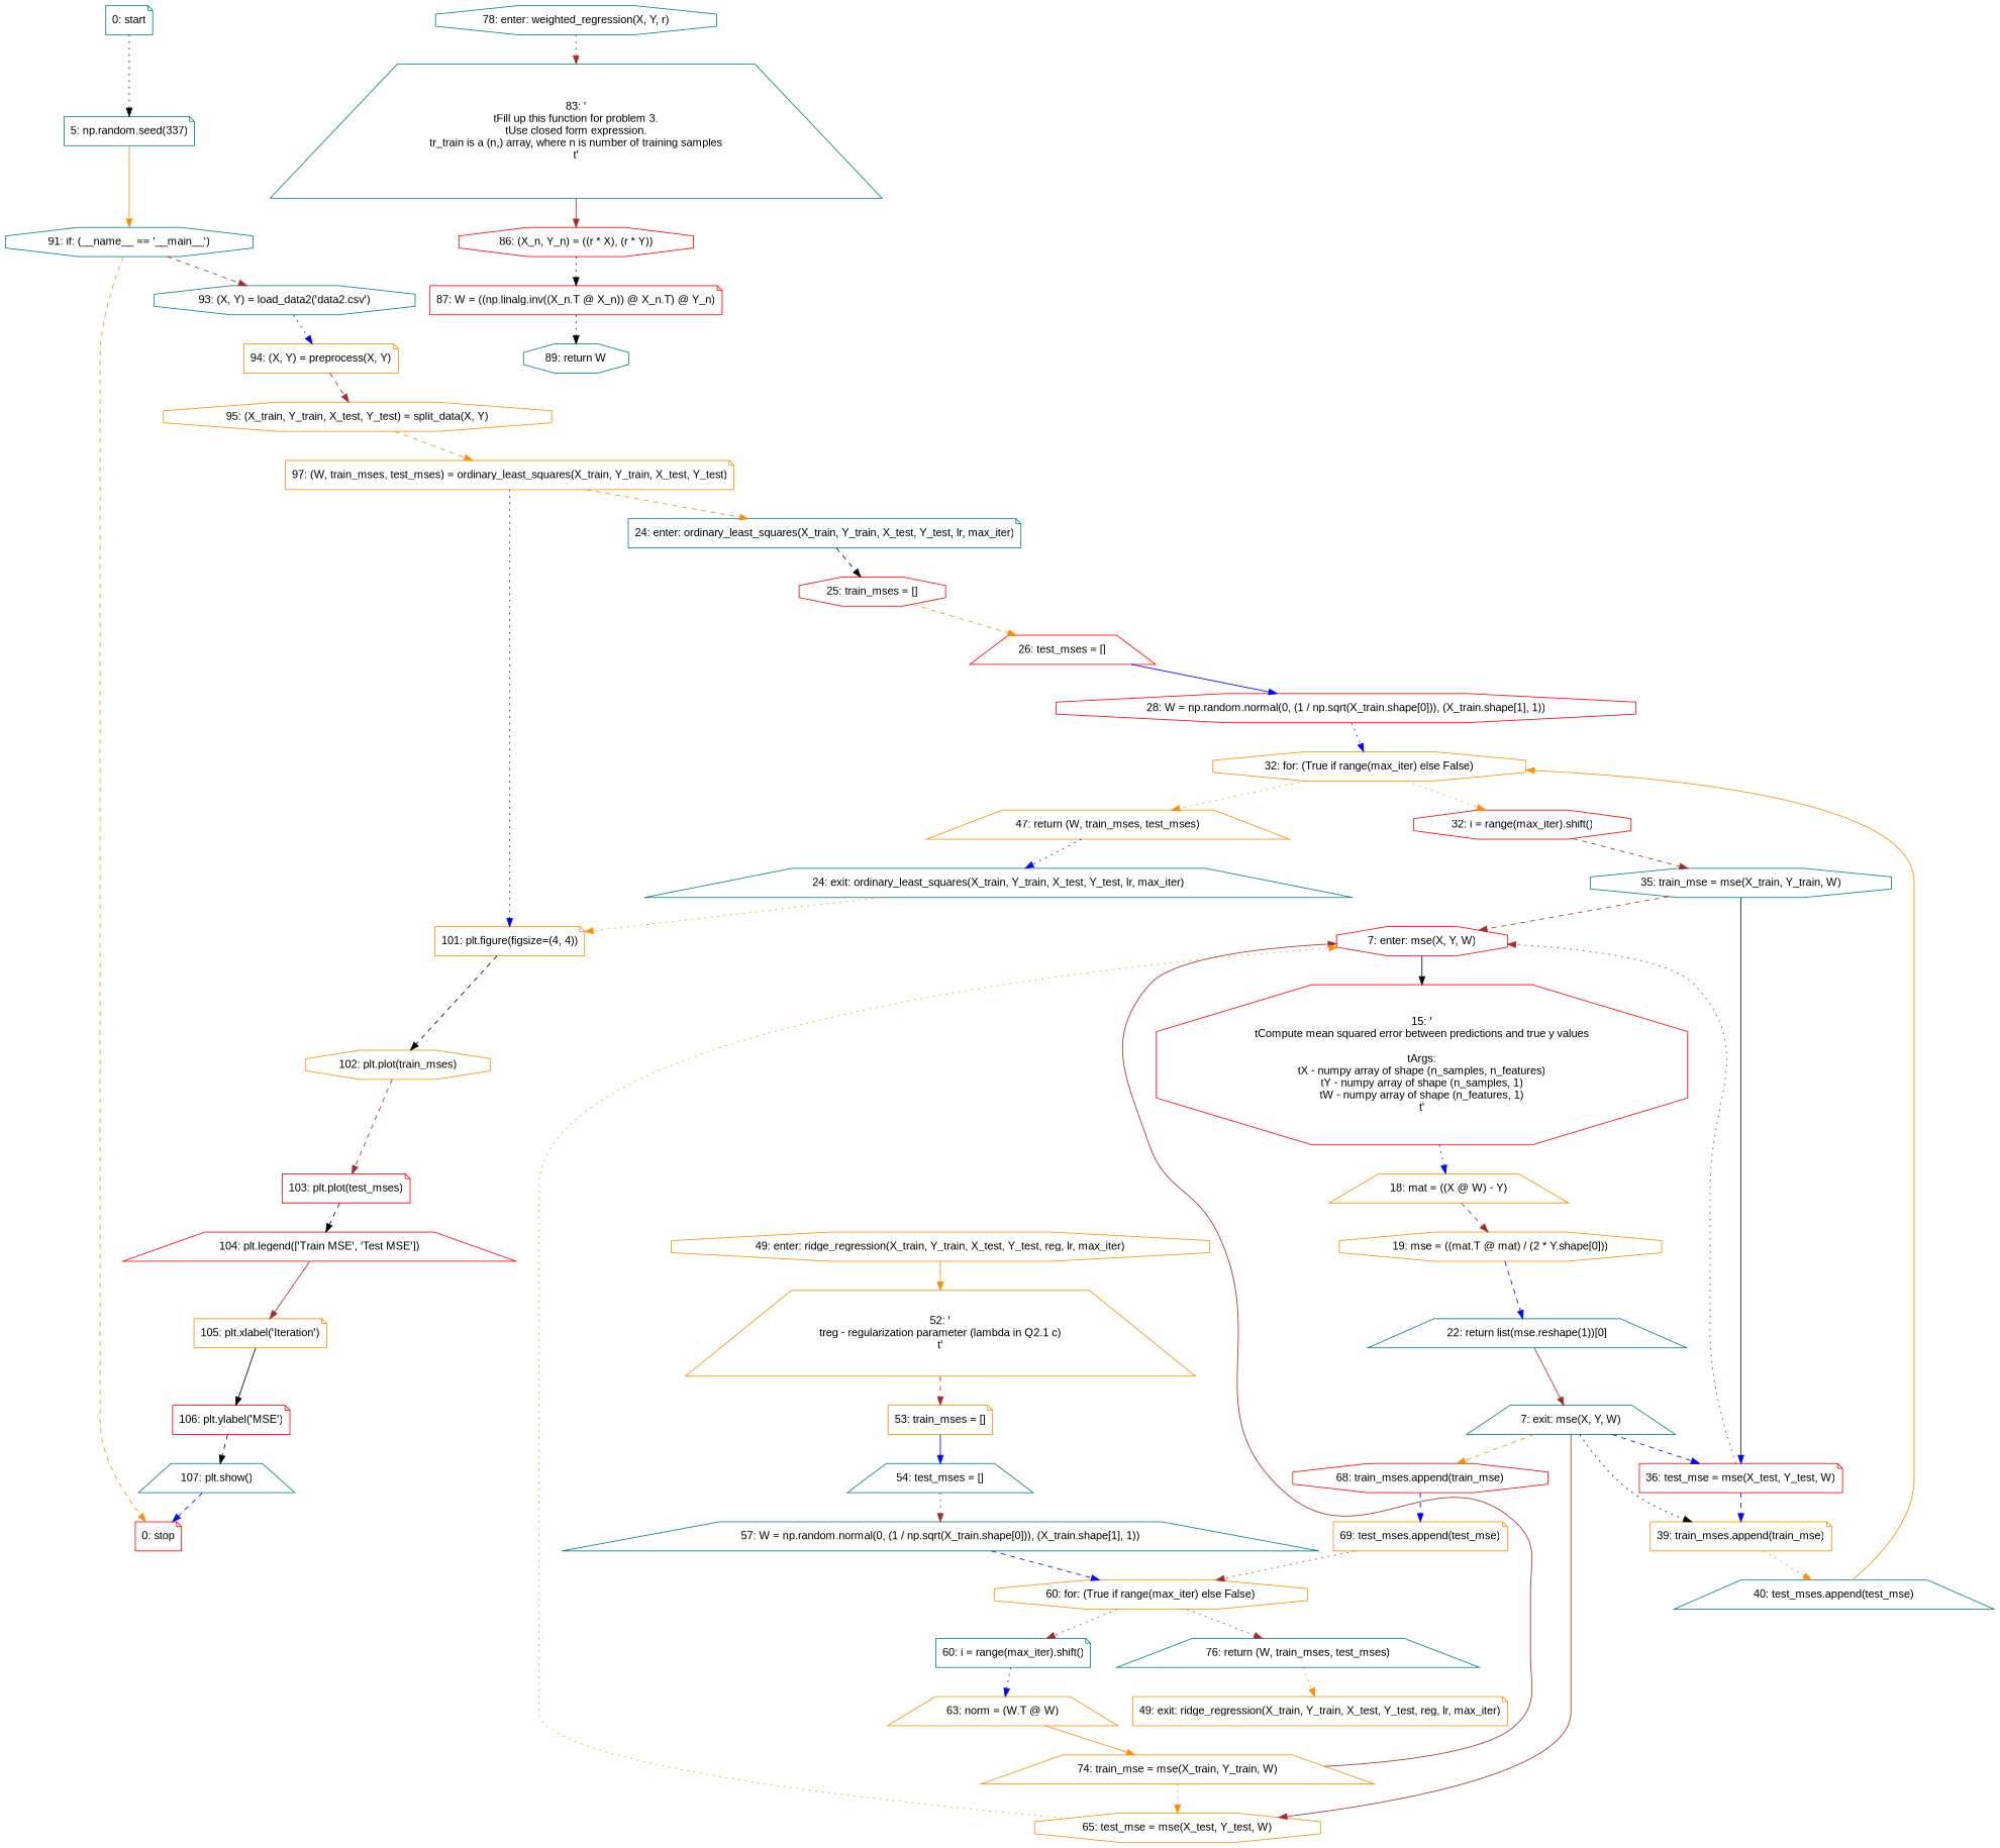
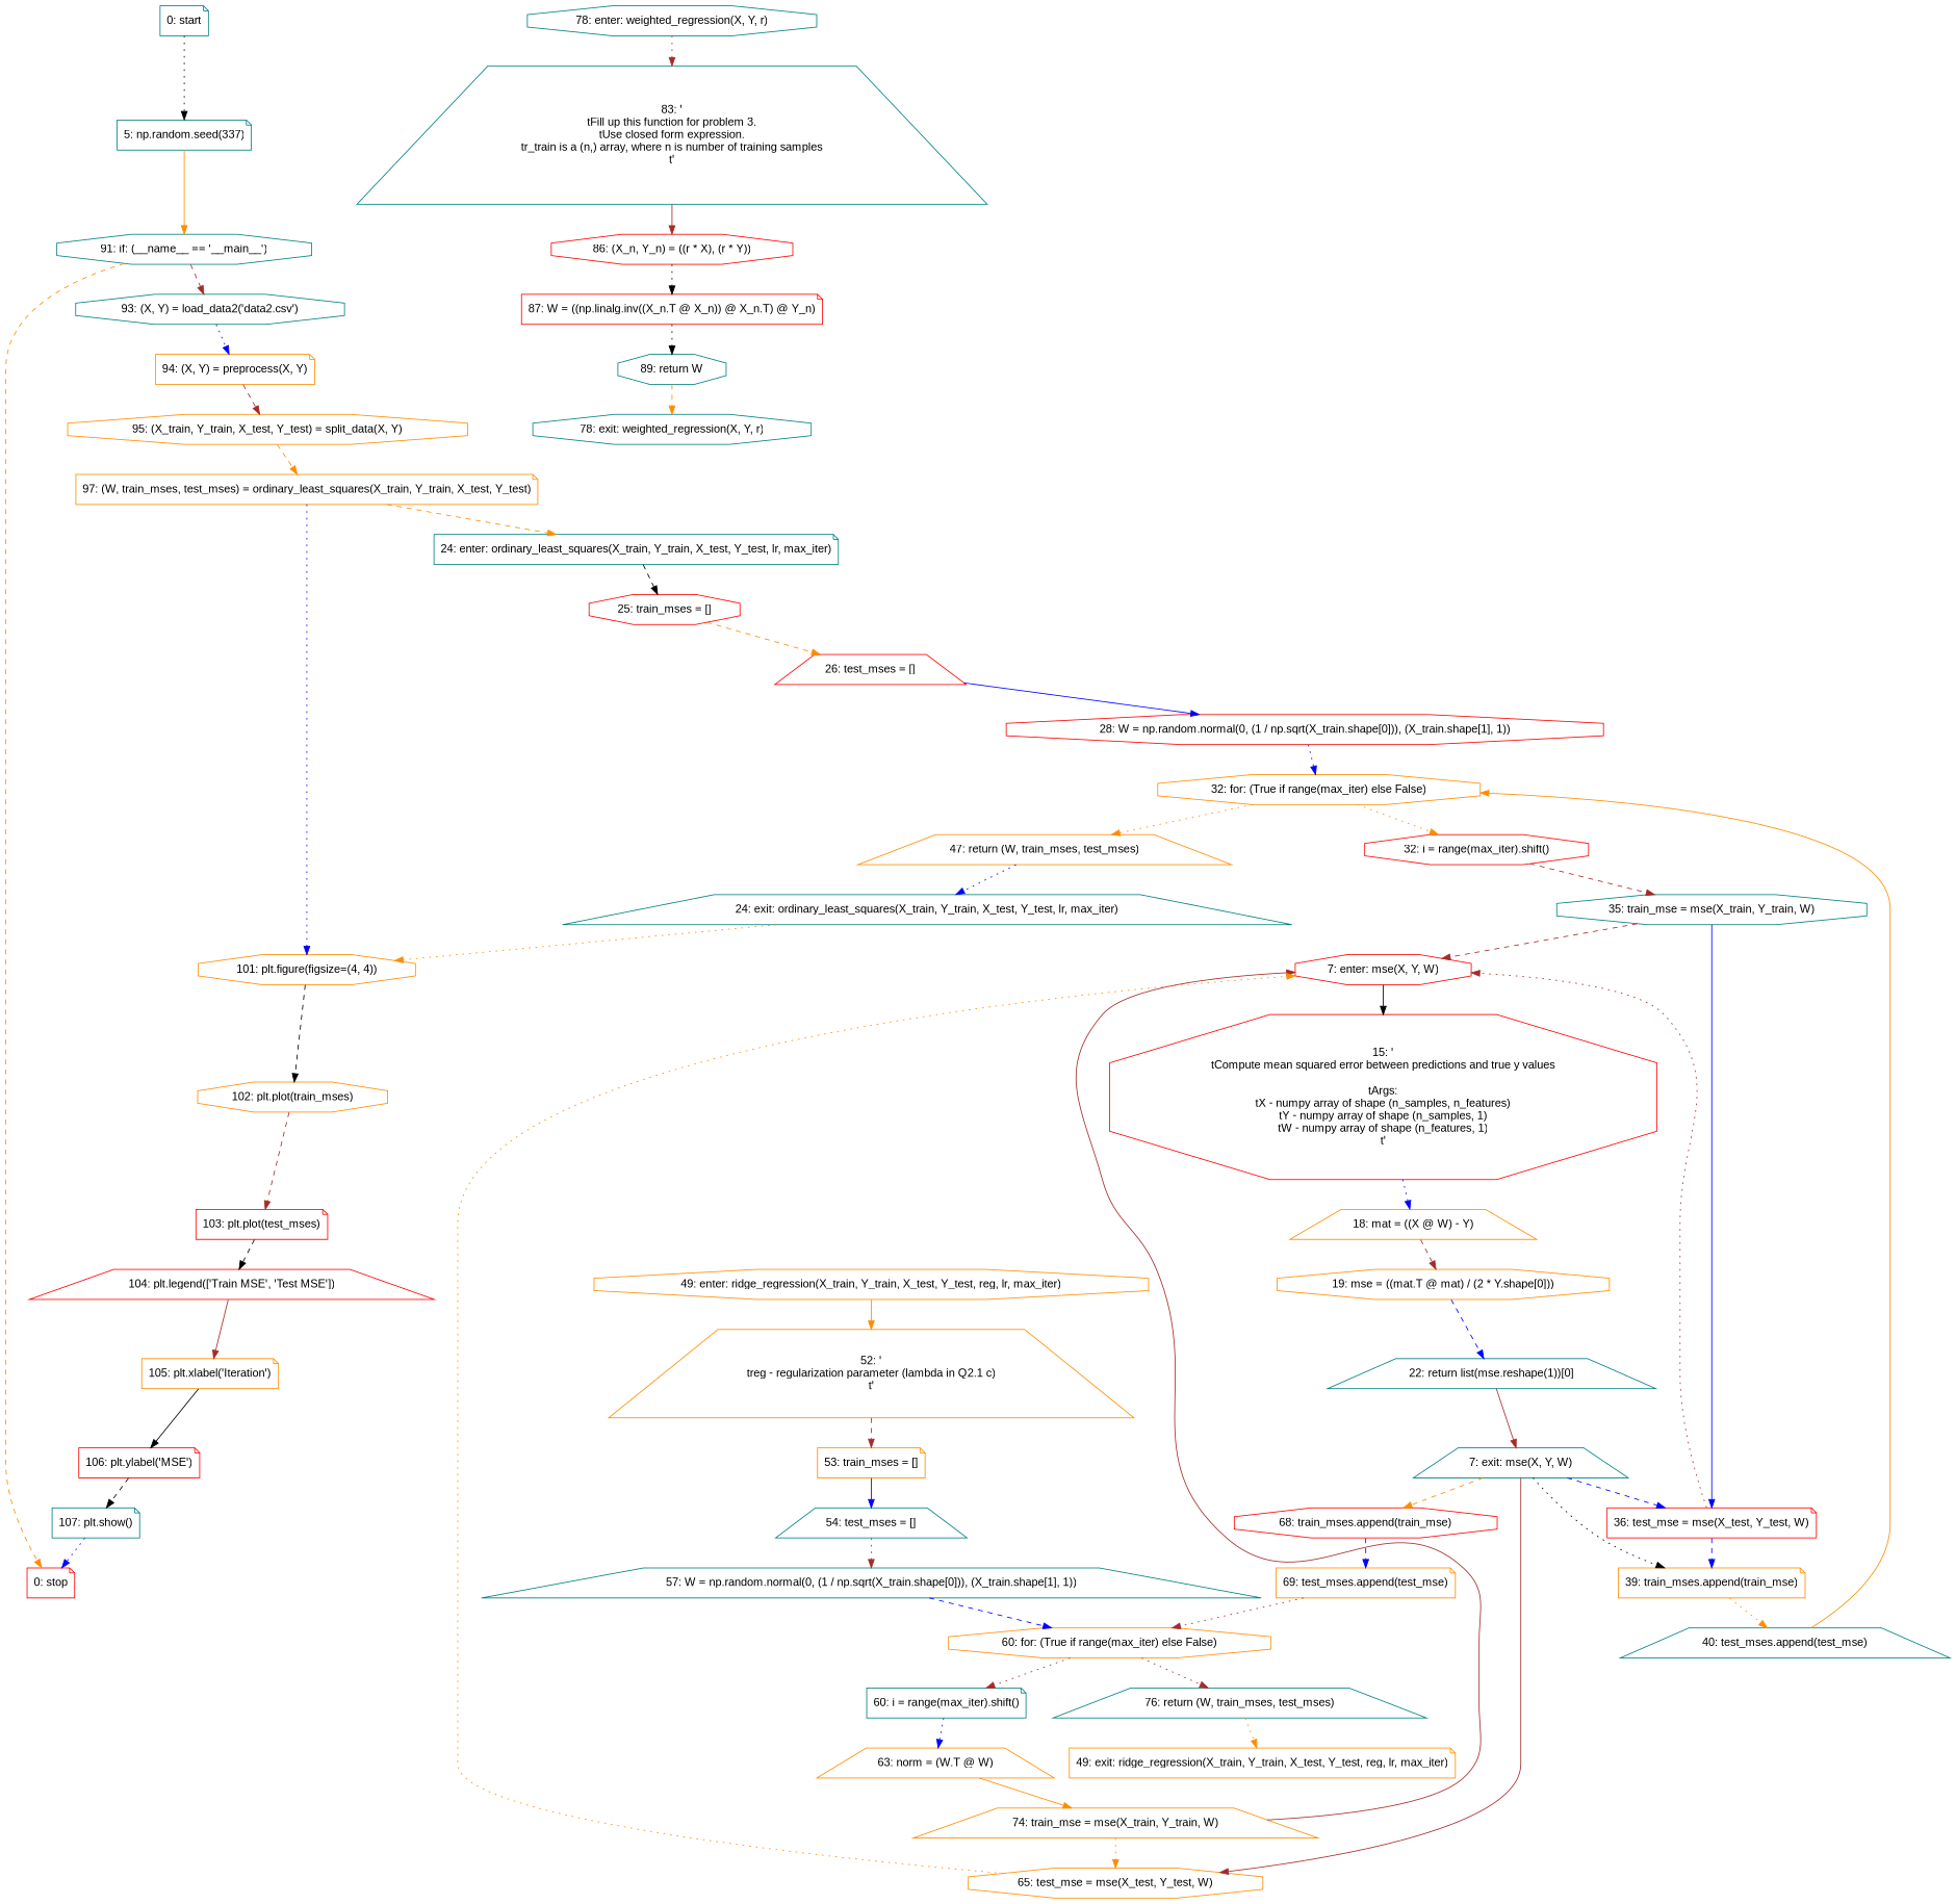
  strict digraph {
    fontname="Liberation Sans"
    node [color=darkorange fontname="Liberation Sans" shape=octagon]
    edge [color=brown fontname="Liberation Sans" style=dotted]
    n1 [color=teal label="0: start" shape=note]
    n2 [color=teal label="5: np.random.seed(337)" shape=note]
    n3 [color=teal label="91: if: (__name__ == '__main__')"]
    n4 [color=teal label="93: (X, Y) = load_data2('data2.csv')"]
    n5 [color=red label="0: stop" shape=note]
    n6 [label="94: (X, Y) = preprocess(X, Y)" shape=note]
    n7 [label="95: (X_train, Y_train, X_test, Y_test) = split_data(X, Y)"]
    n8 [color=red label="7: enter: mse(X, Y, W)"]
    n9 [color=red label="15: '\n\tCompute mean squared error between predictions and true y values\n\n\tArgs:\n\tX - numpy array of shape (n_samples, n_features)\n\tY - numpy array of shape (n_samples, 1)\n\tW - numpy array of shape (n_features, 1)\n\t'"]
    n10 [label="18: mat = ((X @ W) - Y)" shape=trapezium]
    n11 [label="19: mse = ((mat.T @ mat) / (2 * Y.shape[0]))"]
    n12 [color=teal label="22: return list(mse.reshape(1))[0]" shape=trapezium]
    n13 [color=teal label="35: train_mse = mse(X_train, Y_train, W)"]
    n14 [color=red label="36: test_mse = mse(X_test, Y_test, W)" shape=note]
    n15 [label="39: train_mses.append(train_mse)" shape=note]
    n16 [color=teal label="40: test_mses.append(test_mse)" shape=trapezium]
    n17 [label="32: for: (True if range(max_iter) else False)"]
    n18 [label="47: return (W, train_mses, test_mses)" shape=trapezium]
    n19 [color=red label="32: i = range(max_iter).shift()"]
    n20 [label="74: train_mse = mse(X_train, Y_train, W)" shape=trapezium]
    n21 [label="65: test_mse = mse(X_test, Y_test, W)"]
    n22 [color=red label="68: train_mses.append(train_mse)"]
    n23 [label="69: test_mses.append(test_mse)" shape=note]
    n24 [label="60: for: (True if range(max_iter) else False)"]
    n25 [color=teal label="76: return (W, train_mses, test_mses)" shape=trapezium]
    n26 [color=teal label="60: i = range(max_iter).shift()" shape=note]
    n27 [color=teal label="7: exit: mse(X, Y, W)" shape=trapezium]
    n28 [color=teal label="24: enter: ordinary_least_squares(X_train, Y_train, X_test, Y_test, lr, max_iter)" shape=note]
    n29 [color=red label="25: train_mses = []"]
    n30 [color=red label="26: test_mses = []" shape=trapezium]
    n31 [color=red label="28: W = np.random.normal(0, (1 / np.sqrt(X_train.shape[0])), (X_train.shape[1], 1))"]
    n32 [label="97: (W, train_mses, test_mses) = ordinary_least_squares(X_train, Y_train, X_test, Y_test)" shape=note]
-   n33 [label="101: plt.figure(figsize=(4, 4))" shape=note]
+   n33 [label="101: plt.figure(figsize=(4, 4))"]
    n34 [label="102: plt.plot(train_mses)"]
    n35 [color=red label="103: plt.plot(test_mses)" shape=note]
    n36 [color=red label="104: plt.legend(['Train MSE', 'Test MSE'])" shape=trapezium]
    n37 [color=teal label="24: exit: ordinary_least_squares(X_train, Y_train, X_test, Y_test, lr, max_iter)" shape=trapezium]
    n38 [label="49: enter: ridge_regression(X_train, Y_train, X_test, Y_test, reg, lr, max_iter)"]
    n39 [label="52: '\n\treg - regularization parameter (lambda in Q2.1 c)\n\t'" shape=trapezium]
    n40 [label="53: train_mses = []" shape=note]
    n41 [color=teal label="54: test_mses = []" shape=trapezium]
    n42 [color=teal label="57: W = np.random.normal(0, (1 / np.sqrt(X_train.shape[0])), (X_train.shape[1], 1))" shape=trapezium]
    n43 [label="49: exit: ridge_regression(X_train, Y_train, X_test, Y_test, reg, lr, max_iter)" shape=note]
    n44 [label="63: norm = (W.T @ W)" shape=trapezium]
    n45 [color=teal label="78: enter: weighted_regression(X, Y, r)"]
    n46 [color=teal label="83: '\n\tFill up this function for problem 3.\n\tUse closed form expression.\n\tr_train is a (n,) array, where n is number of training samples\n\t'" shape=trapezium]
    n47 [color=red label="86: (X_n, Y_n) = ((r * X), (r * Y))"]
    n48 [color=red label="87: W = ((np.linalg.inv((X_n.T @ X_n)) @ X_n.T) @ Y_n)" shape=note]
    n49 [color=teal label="89: return W"]
+   n50 [color=teal label="78: exit: weighted_regression(X, Y, r)"]
    n51 [label="105: plt.xlabel('Iteration')" shape=note]
    n52 [color=red label="106: plt.ylabel('MSE')" shape=note]
-   n53 [color=teal label="107: plt.show()" shape=trapezium]
+   n53 [color=teal label="107: plt.show()" shape=note]
    n1 -> n2 [color=black]
    n2 -> n3 [color=darkorange style=solid]
    n3 -> n4 [style=dashed]
    n3 -> n5 [color=darkorange style=dashed]
    n4 -> n6 [color=blue]
    n6 -> n7 [style=dashed]
    n7 -> n32 [color=darkorange style=dashed]
    n8 -> n9 [color=black style=solid]
    n9 -> n10 [color=blue]
    n10 -> n11 [style=dashed]
    n11 -> n12 [color=blue style=dashed]
    n12 -> n27 [style=solid]
    n13 -> n8 [style=dashed]
    n13 -> n14 [color=blue style=solid weight=100]
    n14 -> n8
    n14 -> n15 [color=blue style=dashed weight=100]
    n15 -> n16 [color=darkorange]
    n16 -> n17 [color=darkorange style=solid]
    n17 -> n18 [color=darkorange]
    n17 -> n19 [color=darkorange]
    n18 -> n37 [color=blue]
    n19 -> n13 [style=dashed]
    n20 -> n8 [style=solid]
    n20 -> n21 [color=darkorange weight=100]
    n21 -> n8 [color=darkorange]
    n22 -> n23 [color=blue style=dashed]
    n23 -> n24
    n24 -> n25
    n24 -> n26
    n25 -> n43 [color=darkorange]
    n26 -> n44 [color=blue]
    n27 -> n14 [color=blue style=dashed]
    n27 -> n15 [color=black]
    n27 -> n21 [style=solid]
    n27 -> n22 [color=darkorange style=dashed]
    n28 -> n29 [color=black style=dashed]
    n29 -> n30 [color=darkorange style=dashed]
    n30 -> n31 [color=blue style=solid]
    n31 -> n17 [color=blue]
    n32 -> n28 [color=darkorange style=dashed]
    n32 -> n33 [color=blue weight=100]
    n33 -> n34 [color=black style=dashed]
    n34 -> n35 [style=dashed]
    n35 -> n36 [color=black style=dashed]
    n36 -> n51 [style=solid]
    n37 -> n33 [color=darkorange]
    n38 -> n39 [color=darkorange style=solid]
    n39 -> n40 [style=dashed]
    n40 -> n41 [color=blue style=solid]
    n41 -> n42
    n42 -> n24 [color=blue style=dashed]
    n44 -> n20 [color=darkorange style=solid]
    n45 -> n46
    n46 -> n47 [style=solid]
    n47 -> n48 [color=black]
    n48 -> n49 [color=black]
+   n49 -> n50 [color=darkorange style=dashed]
    n51 -> n52 [color=black style=solid]
    n52 -> n53 [color=black style=dashed]
-   n53 -> n5 [color=blue style=dashed]
+   n53 -> n5 [color=blue]
  }
